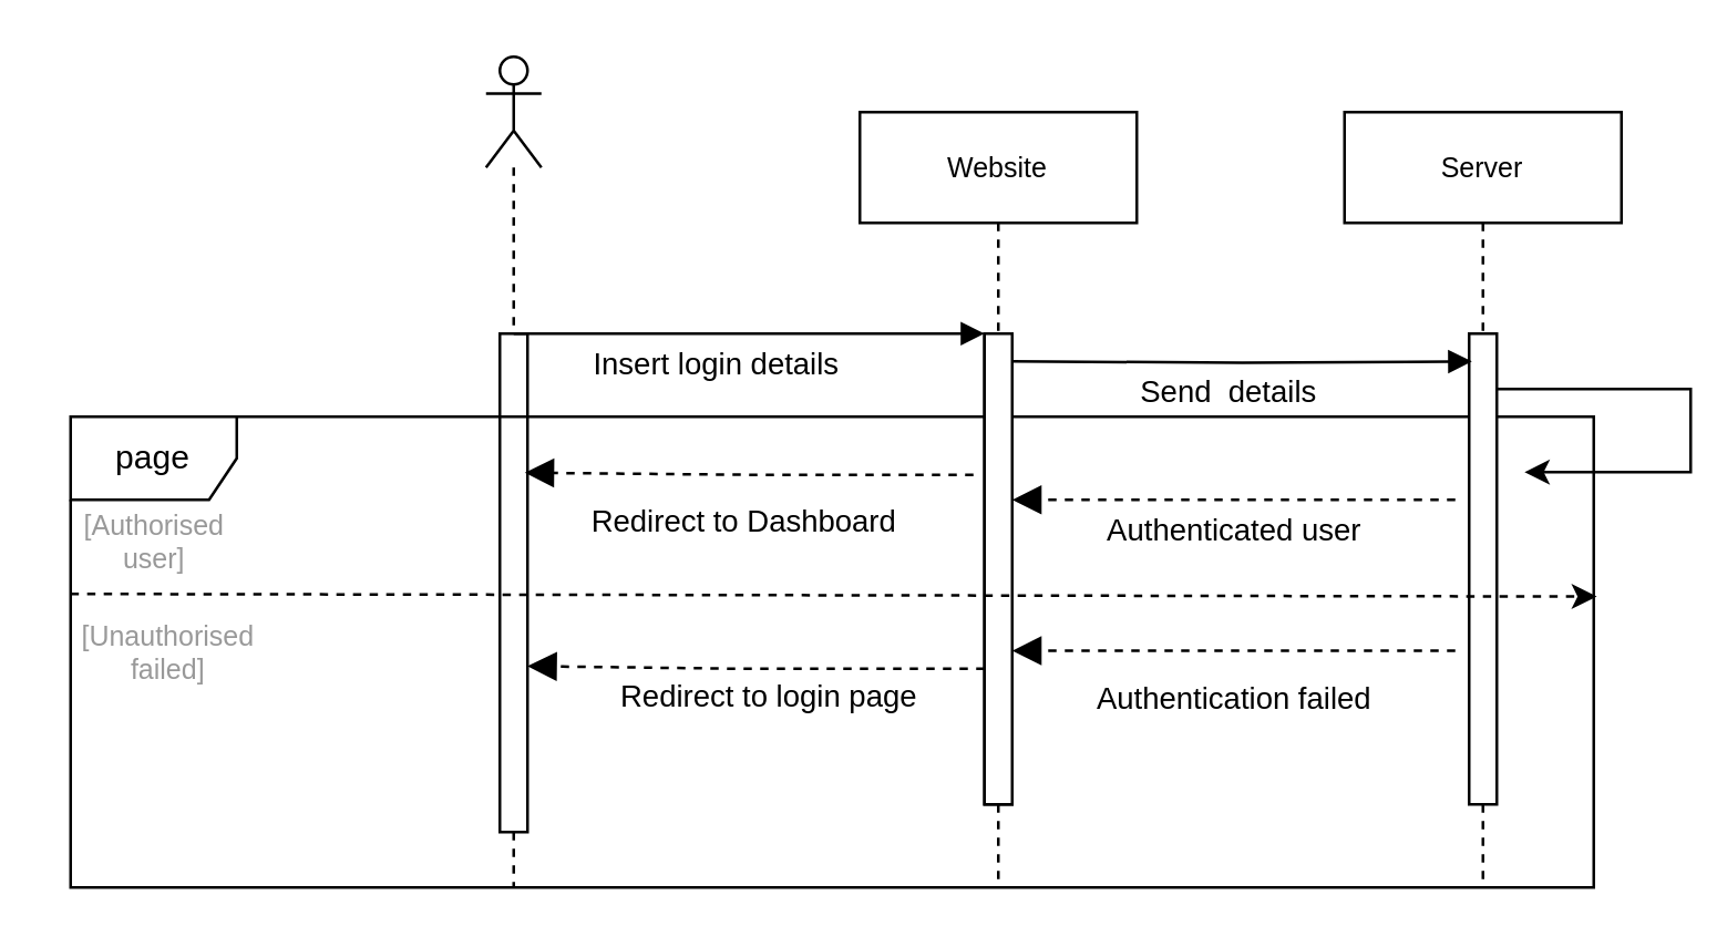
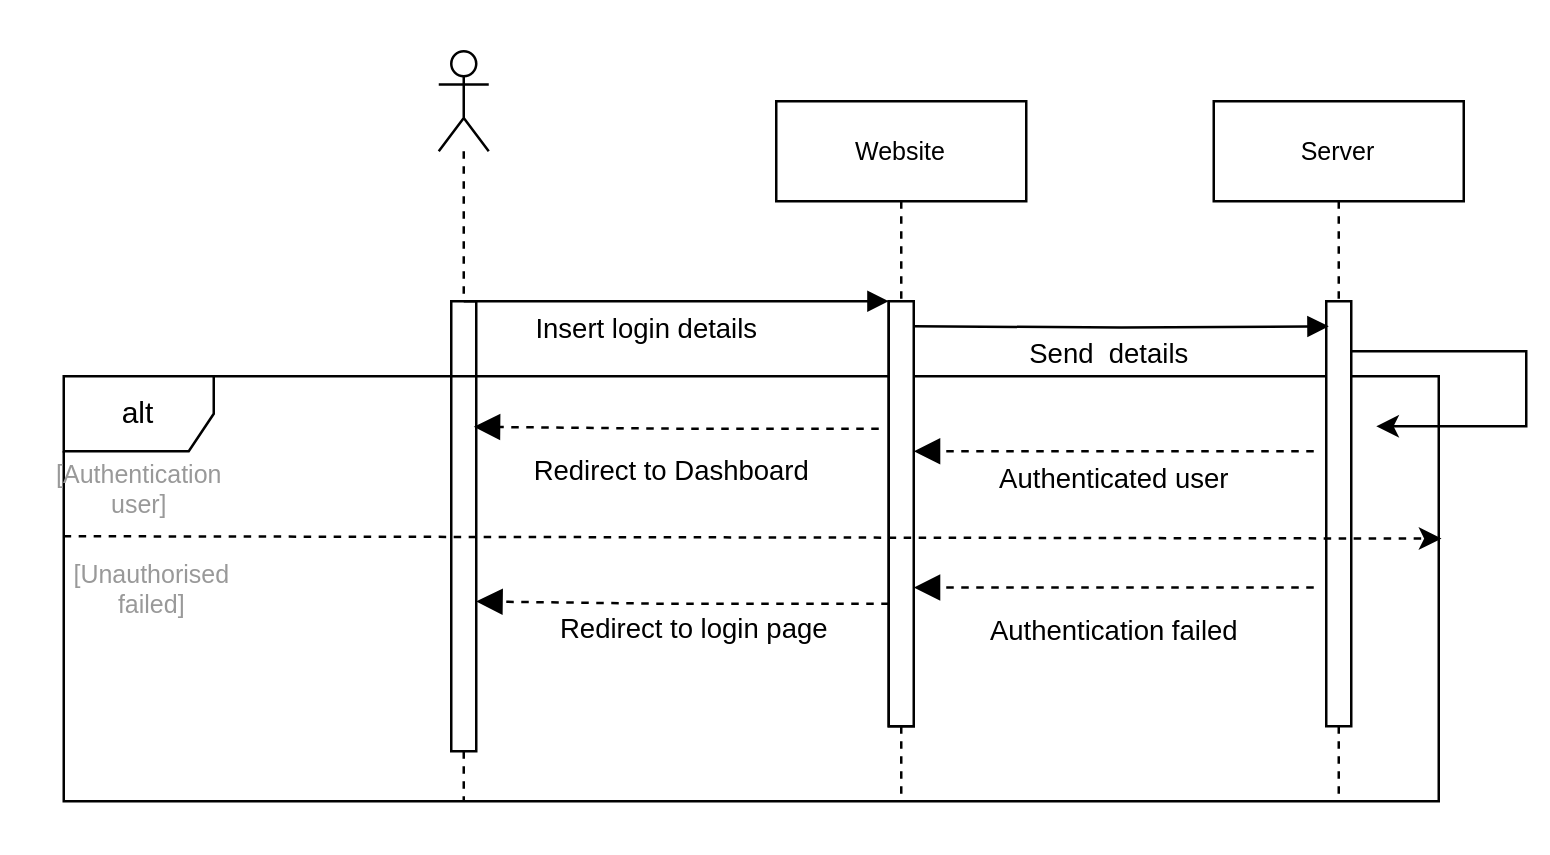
  <mxCell id="0" />
  <mxCell id="1" parent="0" />
  <mxCell id="2" value="" style="shape=umlLifeline;participant=umlActor;perimeter=lifelinePerimeter;whiteSpace=wrap;html=1;container=1;collapsible=0;recursiveResize=0;verticalAlign=top;spacingTop=36;outlineConnect=0;" parent="1" vertex="1"><mxGeometry x="175" y="20" width="20" height="300" as="geometry" /></mxCell>
  <mxCell id="3" value="" style="html=1;points=[];perimeter=orthogonalPerimeter;" parent="2" vertex="1"><mxGeometry x="5" y="100" width="10" height="180" as="geometry" /></mxCell>
  <mxCell id="4" value="Insert login details" style="html=1;verticalAlign=bottom;endArrow=block;rounded=0;edgeStyle=orthogonalEdgeStyle;" parent="1" edge="1"><mxGeometry x="-0.143" y="-20" width="80" relative="1" as="geometry"><mxPoint x="185" y="120" as="sourcePoint" /><mxPoint x="355" y="120" as="targetPoint" /><mxPoint as="offset" /></mxGeometry></mxCell>
- <mxCell id="5" value="page" style="shape=umlFrame;whiteSpace=wrap;html=1;" parent="1" vertex="1"><mxGeometry x="25" y="150" width="550" height="170" as="geometry" /></mxCell>
+ <mxCell id="5" value="alt" style="shape=umlFrame;whiteSpace=wrap;html=1;" parent="1" vertex="1"><mxGeometry x="25" y="150" width="550" height="170" as="geometry" /></mxCell>
  <mxCell id="6" value="" style="html=1;points=[];perimeter=orthogonalPerimeter;" parent="1" vertex="1"><mxGeometry x="355" y="120" width="10" height="170" as="geometry" /></mxCell>
  <mxCell id="7" value="Redirect to Dashboard" style="html=1;verticalAlign=bottom;endArrow=block;dashed=1;endSize=8;rounded=0;edgeStyle=orthogonalEdgeStyle;entryX=0.9;entryY=0.279;entryDx=0;entryDy=0;entryPerimeter=0;exitX=-0.4;exitY=0.3;exitDx=0;exitDy=0;exitPerimeter=0;strokeWidth=1;endFill=1;" parent="1" source="6" target="3" edge="1"><mxGeometry x="0.031" y="26" relative="1" as="geometry"><mxPoint x="335" y="160" as="sourcePoint" /><mxPoint x="255" y="160" as="targetPoint" /><mxPoint y="1" as="offset" /></mxGeometry></mxCell>
  <mxCell id="8" value="Redirect to login page" style="html=1;verticalAlign=bottom;endArrow=block;dashed=1;endSize=8;rounded=0;edgeStyle=orthogonalEdgeStyle;exitX=0;exitY=0.712;exitDx=0;exitDy=0;exitPerimeter=0;entryX=1;entryY=0.667;entryDx=0;entryDy=0;entryPerimeter=0;endFill=1;" parent="1" source="6" target="3" edge="1"><mxGeometry x="-0.053" y="19" relative="1" as="geometry"><mxPoint x="347" y="240.78" as="sourcePoint" /><mxPoint x="195" y="240" as="targetPoint" /><mxPoint as="offset" /><Array as="points"><mxPoint x="266" y="241" /></Array></mxGeometry></mxCell>
  <mxCell id="9" value="&lt;font color=&quot;#000000&quot;&gt;Website&lt;/font&gt;" style="shape=umlLifeline;perimeter=lifelinePerimeter;whiteSpace=wrap;html=1;container=1;collapsible=0;recursiveResize=0;outlineConnect=0;fontSize=10;fontColor=#999999;" parent="1" vertex="1"><mxGeometry x="310" y="40" width="100" height="280" as="geometry" /></mxCell>
  <mxCell id="10" value="" style="html=1;points=[];perimeter=orthogonalPerimeter;fontSize=10;fontColor=#000000;" parent="9" vertex="1"><mxGeometry x="45" y="80" width="10" height="170" as="geometry" /></mxCell>
- <mxCell id="11" value="[Authorised&lt;br&gt;user]" style="text;html=1;align=center;verticalAlign=middle;resizable=0;points=[];autosize=1;fontColor=#999999;fontSize=10;" parent="1" vertex="1"><mxGeometry x="20" y="180" width="70" height="30" as="geometry" /></mxCell>
+ <mxCell id="11" value="[Authentication&lt;br&gt;user]" style="text;html=1;align=center;verticalAlign=middle;resizable=0;points=[];autosize=1;fontColor=#999999;fontSize=10;" parent="1" vertex="1"><mxGeometry x="20" y="180" width="70" height="30" as="geometry" /></mxCell>
  <mxCell id="12" value="[Unauthorised&lt;br&gt;failed]" style="text;html=1;align=center;verticalAlign=middle;resizable=0;points=[];autosize=1;fontColor=#999999;fontSize=10;" parent="1" vertex="1"><mxGeometry x="20" y="220" width="80" height="30" as="geometry" /></mxCell>
  <mxCell id="13" value="Server" style="shape=umlLifeline;perimeter=lifelinePerimeter;whiteSpace=wrap;html=1;container=1;collapsible=0;recursiveResize=0;outlineConnect=0;fontSize=10;fontColor=#000000;" parent="1" vertex="1"><mxGeometry x="485" y="40" width="100" height="280" as="geometry" /></mxCell>
  <mxCell id="14" value="" style="html=1;points=[];perimeter=orthogonalPerimeter;fontSize=10;fontColor=#000000;" parent="13" vertex="1"><mxGeometry x="45" y="80" width="10" height="170" as="geometry" /></mxCell>
  <mxCell id="15" value="" style="endArrow=classic;html=1;rounded=0;fontSize=10;fontColor=#000000;strokeWidth=1;edgeStyle=orthogonalEdgeStyle;" parent="13" edge="1"><mxGeometry width="50" height="50" relative="1" as="geometry"><mxPoint x="55" y="100" as="sourcePoint" /><mxPoint x="65" y="130" as="targetPoint" /><Array as="points"><mxPoint x="125" y="130" /></Array></mxGeometry></mxCell>
  <mxCell id="16" value="Send&amp;nbsp; details" style="html=1;verticalAlign=bottom;endArrow=block;rounded=0;edgeStyle=orthogonalEdgeStyle;entryX=0.1;entryY=0.059;entryDx=0;entryDy=0;entryPerimeter=0;" parent="1" target="14" edge="1"><mxGeometry x="-0.059" y="-20" width="80" relative="1" as="geometry"><mxPoint x="365" y="130" as="sourcePoint" /><mxPoint x="525" y="130" as="targetPoint" /><mxPoint as="offset" /></mxGeometry></mxCell>
  <mxCell id="17" value="Authenticated user" style="html=1;verticalAlign=bottom;endArrow=block;dashed=1;endSize=8;rounded=0;edgeStyle=orthogonalEdgeStyle;strokeWidth=1;endFill=1;" parent="1" edge="1"><mxGeometry y="20" relative="1" as="geometry"><mxPoint x="525" y="180" as="sourcePoint" /><mxPoint x="365" y="180" as="targetPoint" /><mxPoint as="offset" /><Array as="points" /></mxGeometry></mxCell>
  <mxCell id="18" value="Authentication failed" style="html=1;verticalAlign=bottom;endArrow=block;dashed=1;endSize=8;rounded=0;edgeStyle=orthogonalEdgeStyle;strokeWidth=1;endFill=1;" parent="1" edge="1"><mxGeometry y="26" relative="1" as="geometry"><mxPoint x="525" y="234.5" as="sourcePoint" /><mxPoint x="365" y="234.5" as="targetPoint" /><mxPoint as="offset" /><Array as="points" /></mxGeometry></mxCell>
  <mxCell id="19" value="" style="endArrow=classic;dashed=1;html=1;rounded=0;entryX=1.002;entryY=0.382;entryDx=0;entryDy=0;entryPerimeter=0;exitX=0.071;exitY=1.133;exitDx=0;exitDy=0;exitPerimeter=0;" parent="1" source="11" target="5" edge="1"><mxGeometry width="50" height="50" relative="1" as="geometry"><mxPoint x="395" y="270" as="sourcePoint" /><mxPoint x="445" y="220" as="targetPoint" /></mxGeometry></mxCell>
